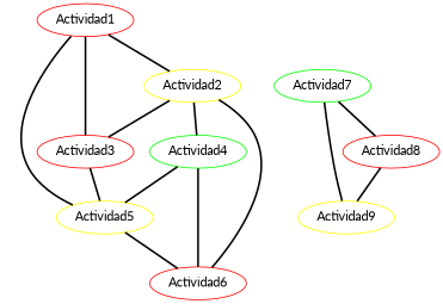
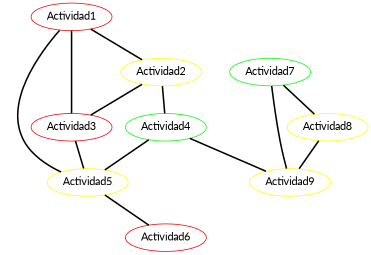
  strict graph {
    fontname=Lato
    node [color=red fontname=Lato]
    edge [fontname=Lato style=bold]
    n1 [label=Actividad1]
    n2 [color=yellow label=Actividad2]
    n3 [label=Actividad3]
    n4 [color=yellow label=Actividad5]
    n5 [color=green label=Actividad4]
    n6 [label=Actividad6]
    n7 [color=green label=Actividad7]
    n8 [color=yellow label=Actividad9]
-   n9 [label=Actividad8]
+   n9 [color=yellow label=Actividad8]
    n1 -- n2
    n1 -- n3
    n1 -- n4
    n2 -- n3
    n2 -- n5
-   n2 -- n6
    n3 -- n4
    n4 -- n6
    n5 -- n4
-   n5 -- n6
+   n5 -- n8
    n7 -- n8
    n7 -- n9
    n9 -- n8
  }
